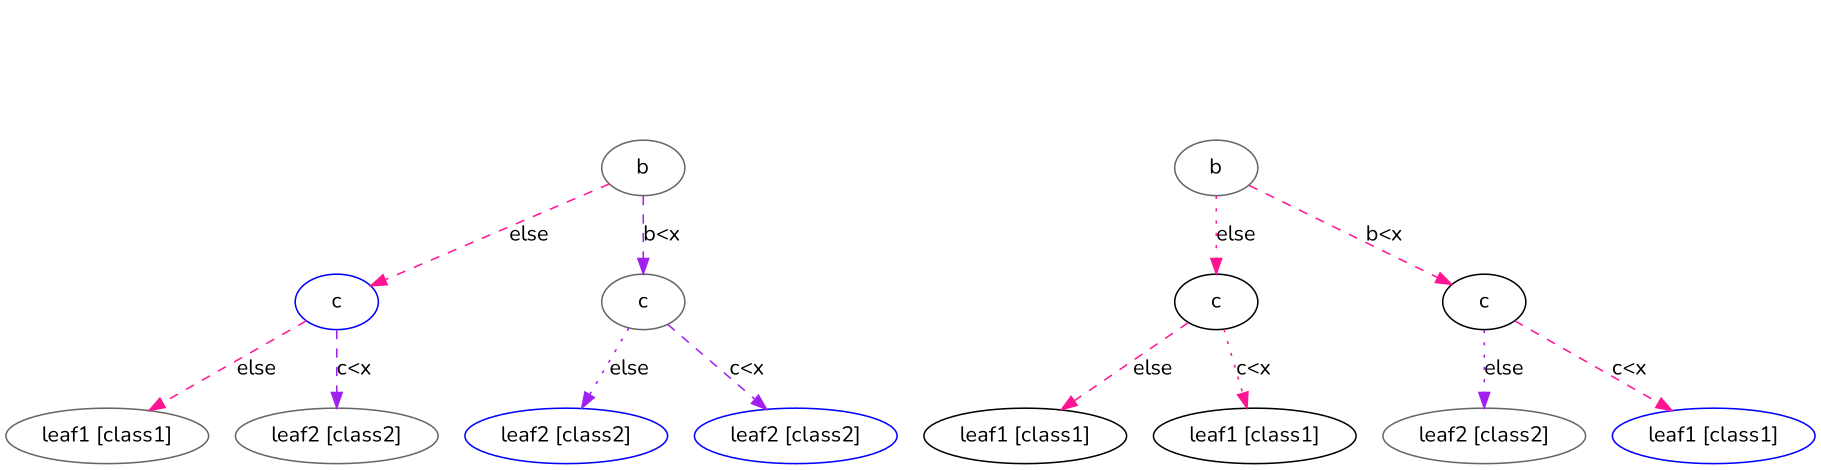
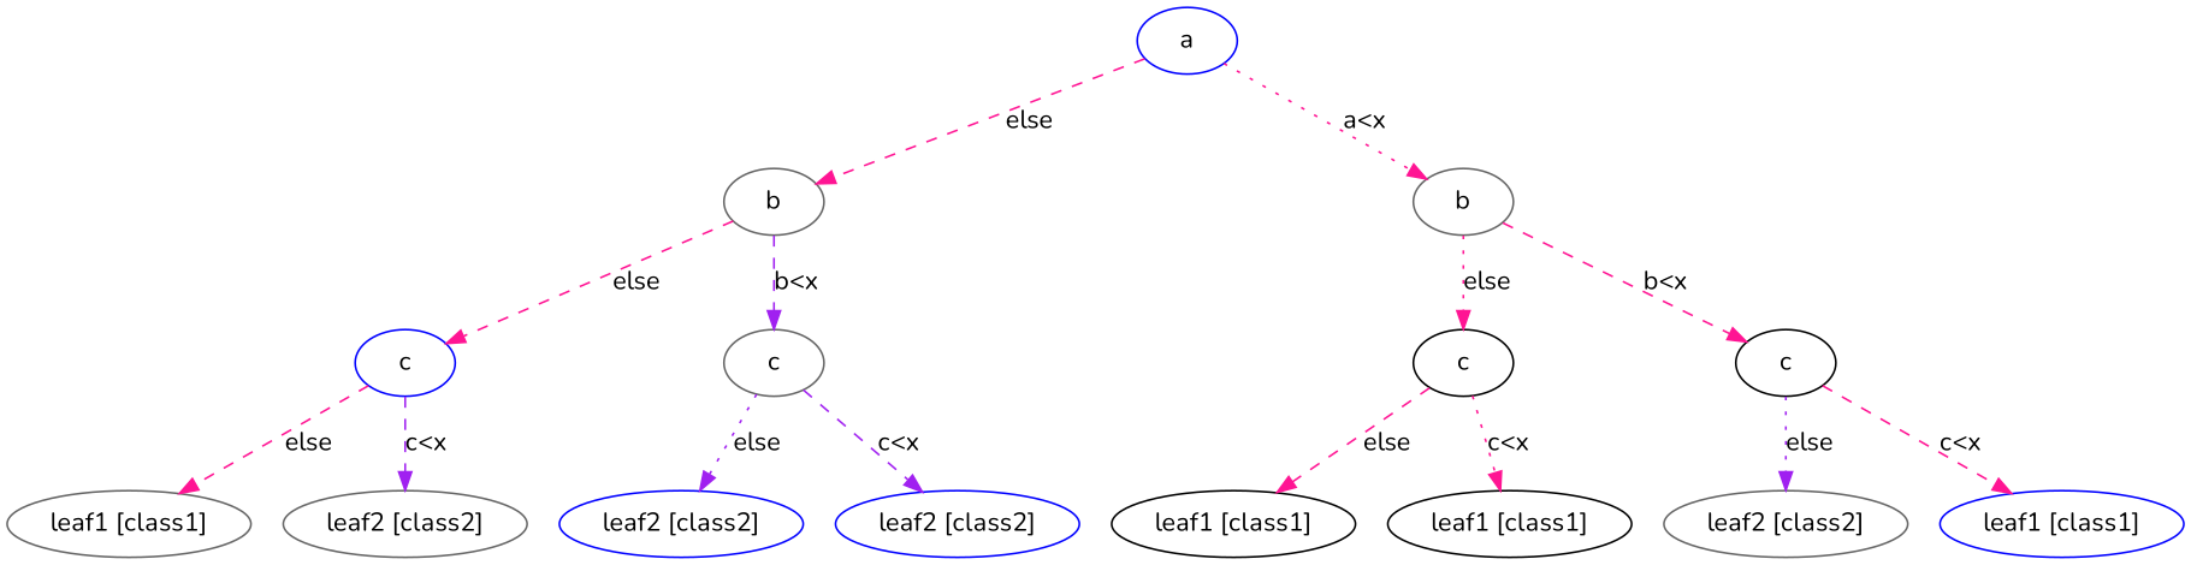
  digraph {
    fontname=Nunito
    node [color=gray40 fontname=Nunito]
    edge [color=deeppink style=dashed fontname=Nunito]
    n1 [label=c color=blue]
    n2 [label="leaf1 [class1]"]
    n3 [label="leaf2 [class2]"]
    n4 [label=c color=black]
    n5 [label="leaf1 [class1]" color=black]
    n6 [label="leaf1 [class1]" color=black]
    n7 [label=b]
    n8 [label=c]
    n9 [label="leaf2 [class2]" color=blue]
    n10 [label="leaf2 [class2]" color=blue]
+   n11 [label=a color=blue]
    n12 [label=b]
    n13 [label=c color=black]
    n14 [label="leaf2 [class2]"]
    n15 [label="leaf1 [class1]" color=blue]
    n1 -> n2 [label=else]
    n1 -> n3 [label="c<x" color=purple]
    n4 -> n5 [label=else]
    n4 -> n6 [label="c<x" style=dotted]
    n7 -> n1 [label=else]
    n7 -> n8 [label="b<x" color=purple]
    n8 -> n9 [label=else color=purple style=dotted]
    n8 -> n10 [label="c<x" color=purple]
+   n11 -> n7 [label=else]
+   n11 -> n12 [label="a<x" style=dotted]
    n12 -> n4 [label=else style=dotted]
    n12 -> n13 [label="b<x"]
    n13 -> n14 [label=else color=purple style=dotted]
    n13 -> n15 [label="c<x"]
  }
